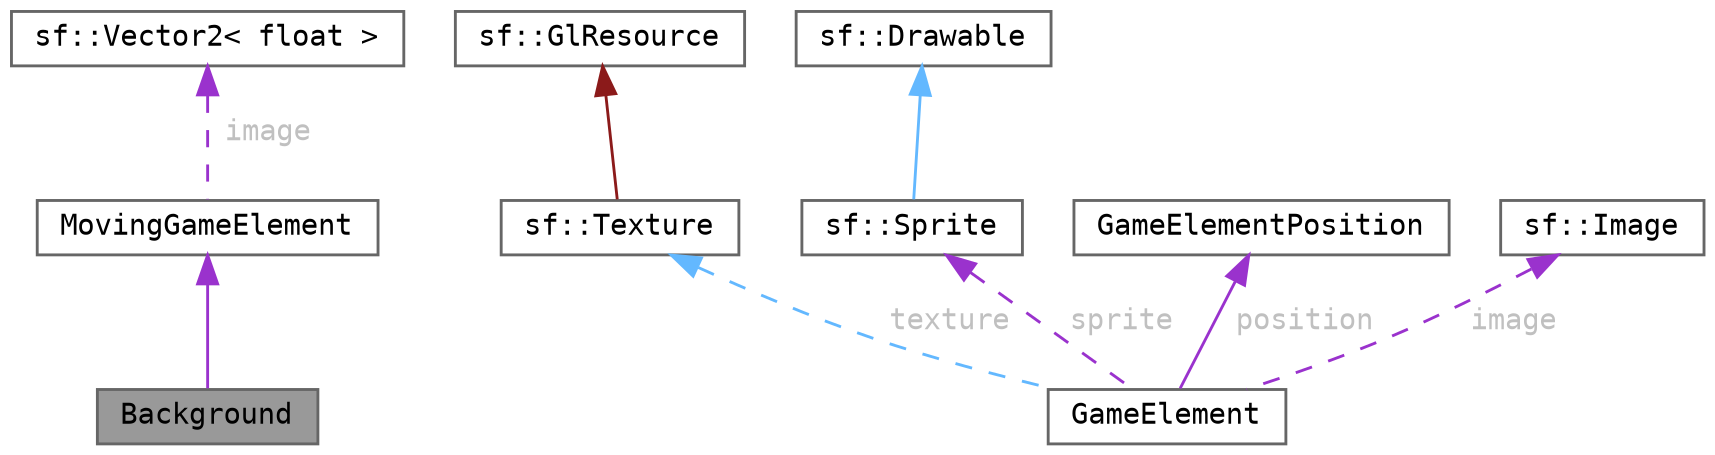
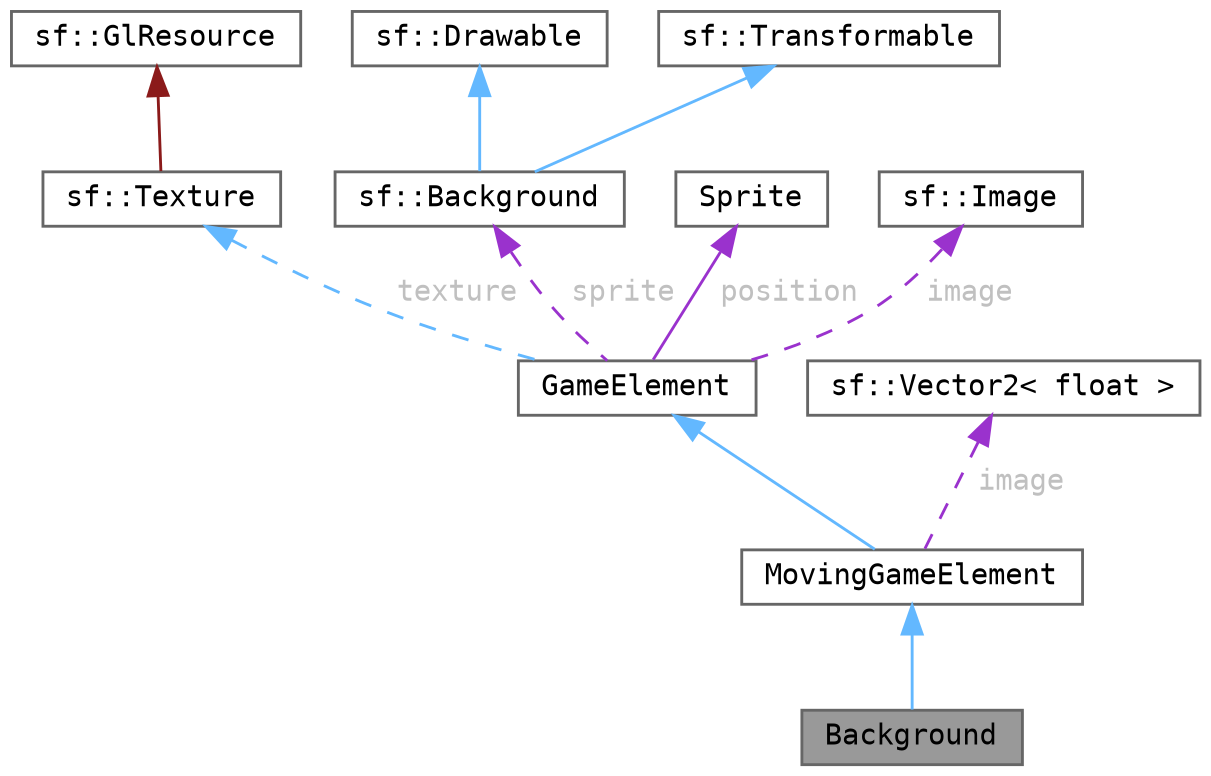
  digraph {
    fontname="DejaVu Sans Mono"
    node [color=gray40 fillcolor=white fontname="DejaVu Sans Mono" fontsize=10 shape=box style=filled]
    edge [color=steelblue1 dir=back fontname="DejaVu Sans Mono" fontsize=10 labelfontname=Helvetica labelfontsize=10 style=solid]
    n1 [fillcolor=grey60 fontcolor=black height=0.2 label=Background width=0.4]
    n2 [height=0.2 label=MovingGameElement width=0.4]
    n3 [height=0.2 label=GameElement width=0.4]
    n4 [height=0.2 label="sf::Texture" width=0.4]
    n5 [height=0.2 label="sf::GlResource" width=0.4]
-   n6 [height=0.2 label="sf::Sprite" width=0.4]
+   n6 [height=0.2 label="sf::Background" width=0.4]
    n7 [height=0.2 label="sf::Drawable" width=0.4]
-   n9 [height=0.2 label=GameElementPosition width=0.4]
+   n8 [height=0.2 label="sf::Transformable" width=0.4]
+   n9 [height=0.2 label=Sprite width=0.4]
    n10 [height=0.2 label="sf::Image" width=0.4]
    n11 [height=0.2 label="sf::Vector2\< float \>" width=0.4]
-   n2 -> n1 [color=darkorchid3]
+   n2 -> n1
+   n3 -> n2
    n4 -> n3 [fontcolor=grey label=" texture" style=dashed]
    n5 -> n4 [color=firebrick4]
    n6 -> n3 [color=darkorchid3 fontcolor=grey label=" sprite" style=dashed]
    n7 -> n6
+   n8 -> n6
    n9 -> n3 [color=darkorchid3 fontcolor=grey label=" position"]
    n10 -> n3 [color=darkorchid3 fontcolor=grey label=" image" style=dashed]
    n11 -> n2 [color=darkorchid3 fontcolor=grey label=" image" style=dashed]
  }
